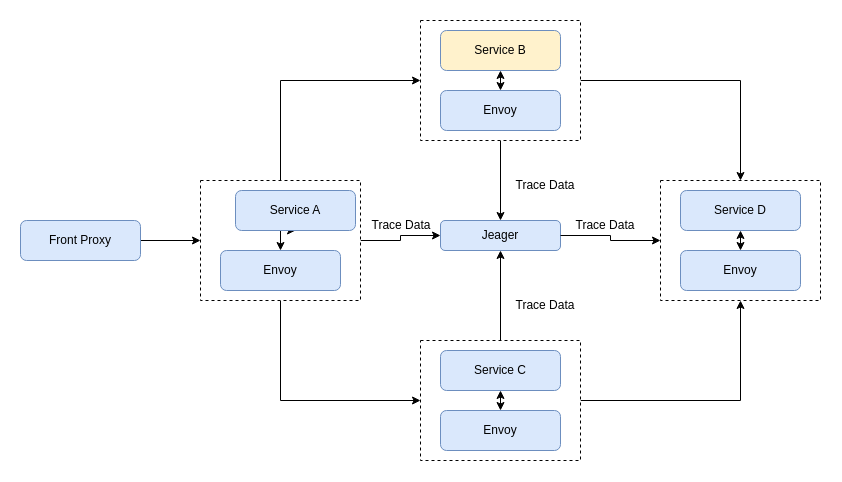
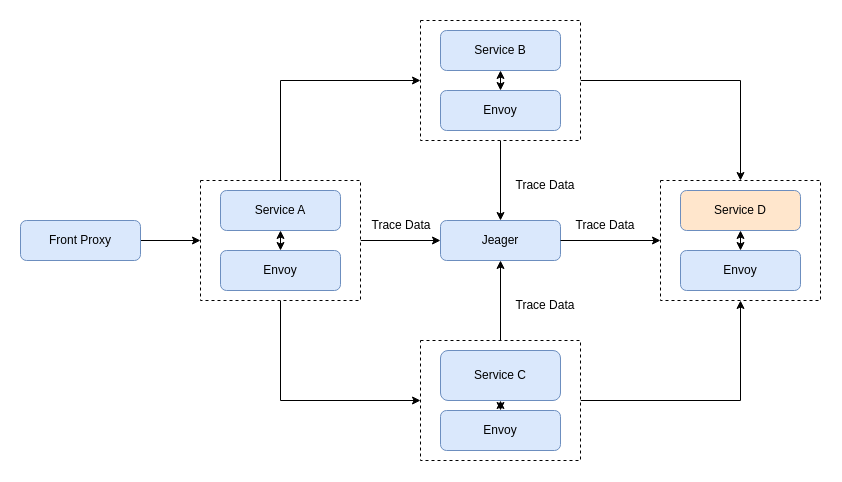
  <mxCell id="0" />
  <mxCell id="1" parent="0" />
  <mxCell id="2" style="edgeStyle=orthogonalEdgeStyle;rounded=0;orthogonalLoop=1;jettySize=auto;html=1;exitX=1;exitY=0.5;exitDx=0;exitDy=0;entryX=0;entryY=0.5;entryDx=0;entryDy=0;" edge="1" parent="1" source="3" target="7"><mxGeometry relative="1" as="geometry" /></mxCell>
  <mxCell id="3" value="Front Proxy" style="rounded=1;whiteSpace=wrap;html=1;fillColor=#dae8fc;strokeColor=#6c8ebf;" vertex="1" parent="1"><mxGeometry x="20" y="220" width="120" height="40" as="geometry" /></mxCell>
  <mxCell id="4" style="edgeStyle=orthogonalEdgeStyle;rounded=0;orthogonalLoop=1;jettySize=auto;html=1;exitX=0.5;exitY=0;exitDx=0;exitDy=0;entryX=0;entryY=0.5;entryDx=0;entryDy=0;startArrow=none;startFill=0;" edge="1" parent="1" source="7" target="13"><mxGeometry relative="1" as="geometry" /></mxCell>
  <mxCell id="5" style="edgeStyle=orthogonalEdgeStyle;rounded=0;orthogonalLoop=1;jettySize=auto;html=1;exitX=0.5;exitY=1;exitDx=0;exitDy=0;entryX=0;entryY=0.5;entryDx=0;entryDy=0;startArrow=none;startFill=0;" edge="1" parent="1" source="7" target="19"><mxGeometry relative="1" as="geometry" /></mxCell>
  <mxCell id="6" style="edgeStyle=orthogonalEdgeStyle;rounded=0;orthogonalLoop=1;jettySize=auto;html=1;exitX=1;exitY=0.5;exitDx=0;exitDy=0;entryX=0;entryY=0.5;entryDx=0;entryDy=0;startArrow=none;startFill=0;" edge="1" parent="1" source="7" target="23"><mxGeometry relative="1" as="geometry" /></mxCell>
  <mxCell id="7" value="" style="rounded=0;whiteSpace=wrap;html=1;dashed=1;" vertex="1" parent="1"><mxGeometry x="200" y="180" width="160" height="120" as="geometry" /></mxCell>
  <mxCell id="8" style="edgeStyle=orthogonalEdgeStyle;rounded=0;orthogonalLoop=1;jettySize=auto;html=1;exitX=0.5;exitY=1;exitDx=0;exitDy=0;entryX=0.5;entryY=0;entryDx=0;entryDy=0;startArrow=classic;startFill=1;" edge="1" parent="1" source="9" target="10"><mxGeometry relative="1" as="geometry" /></mxCell>
- <mxCell id="9" value="Service A" style="rounded=1;whiteSpace=wrap;html=1;fillColor=#dae8fc;strokeColor=#6c8ebf;" vertex="1" parent="1"><mxGeometry x="235" y="190" width="120" height="40" as="geometry" /></mxCell>
+ <mxCell id="9" value="Service A" style="rounded=1;whiteSpace=wrap;html=1;fillColor=#dae8fc;strokeColor=#6c8ebf;" vertex="1" parent="1"><mxGeometry x="220" y="190" width="120" height="40" as="geometry" /></mxCell>
  <mxCell id="10" value="Envoy" style="rounded=1;whiteSpace=wrap;html=1;fillColor=#dae8fc;strokeColor=#6c8ebf;" vertex="1" parent="1"><mxGeometry x="220" y="250" width="120" height="40" as="geometry" /></mxCell>
  <mxCell id="11" style="edgeStyle=orthogonalEdgeStyle;rounded=0;orthogonalLoop=1;jettySize=auto;html=1;exitX=0.5;exitY=1;exitDx=0;exitDy=0;entryX=0.5;entryY=0;entryDx=0;entryDy=0;startArrow=none;startFill=0;" edge="1" parent="1" source="13" target="23"><mxGeometry relative="1" as="geometry" /></mxCell>
  <mxCell id="12" style="edgeStyle=orthogonalEdgeStyle;rounded=0;orthogonalLoop=1;jettySize=auto;html=1;entryX=0.5;entryY=0;entryDx=0;entryDy=0;startArrow=none;startFill=0;endArrow=classic;endFill=1;" edge="1" parent="1" source="13" target="25"><mxGeometry relative="1" as="geometry" /></mxCell>
  <mxCell id="13" value="" style="rounded=0;whiteSpace=wrap;html=1;dashed=1;" vertex="1" parent="1"><mxGeometry x="420" y="20" width="160" height="120" as="geometry" /></mxCell>
  <mxCell id="14" style="edgeStyle=orthogonalEdgeStyle;rounded=0;orthogonalLoop=1;jettySize=auto;html=1;exitX=0.5;exitY=1;exitDx=0;exitDy=0;entryX=0.5;entryY=0;entryDx=0;entryDy=0;startArrow=classic;startFill=1;" edge="1" parent="1" source="15" target="16"><mxGeometry relative="1" as="geometry" /></mxCell>
- <mxCell id="15" value="Service B" style="rounded=1;whiteSpace=wrap;html=1;fillColor=#fff2cc;strokeColor=#6c8ebf;" vertex="1" parent="1"><mxGeometry x="440" y="30" width="120" height="40" as="geometry" /></mxCell>
+ <mxCell id="15" value="Service B" style="rounded=1;whiteSpace=wrap;html=1;fillColor=#dae8fc;strokeColor=#6c8ebf;" vertex="1" parent="1"><mxGeometry x="440" y="30" width="120" height="40" as="geometry" /></mxCell>
  <mxCell id="16" value="Envoy" style="rounded=1;whiteSpace=wrap;html=1;fillColor=#dae8fc;strokeColor=#6c8ebf;" vertex="1" parent="1"><mxGeometry x="440" y="90" width="120" height="40" as="geometry" /></mxCell>
  <mxCell id="17" style="edgeStyle=orthogonalEdgeStyle;rounded=0;orthogonalLoop=1;jettySize=auto;html=1;exitX=0.5;exitY=0;exitDx=0;exitDy=0;entryX=0.5;entryY=1;entryDx=0;entryDy=0;startArrow=none;startFill=0;" edge="1" parent="1" source="19" target="23"><mxGeometry relative="1" as="geometry" /></mxCell>
  <mxCell id="18" style="edgeStyle=orthogonalEdgeStyle;rounded=0;orthogonalLoop=1;jettySize=auto;html=1;exitX=1;exitY=0.5;exitDx=0;exitDy=0;entryX=0.5;entryY=1;entryDx=0;entryDy=0;startArrow=none;startFill=0;endArrow=classic;endFill=1;" edge="1" parent="1" source="19" target="25"><mxGeometry relative="1" as="geometry" /></mxCell>
  <mxCell id="19" value="" style="rounded=0;whiteSpace=wrap;html=1;dashed=1;" vertex="1" parent="1"><mxGeometry x="420" y="340" width="160" height="120" as="geometry" /></mxCell>
  <mxCell id="20" style="edgeStyle=orthogonalEdgeStyle;rounded=0;orthogonalLoop=1;jettySize=auto;html=1;exitX=0.5;exitY=1;exitDx=0;exitDy=0;entryX=0.5;entryY=0;entryDx=0;entryDy=0;startArrow=classic;startFill=1;" edge="1" parent="1" source="21" target="22"><mxGeometry relative="1" as="geometry" /></mxCell>
- <mxCell id="21" value="Service C" style="rounded=1;whiteSpace=wrap;html=1;fillColor=#dae8fc;strokeColor=#6c8ebf;" vertex="1" parent="1"><mxGeometry x="440" y="350" width="120" height="40" as="geometry" /></mxCell>
+ <mxCell id="21" value="Service C" style="rounded=1;whiteSpace=wrap;html=1;fillColor=#dae8fc;strokeColor=#6c8ebf;" vertex="1" parent="1"><mxGeometry x="440" y="350" width="120" height="50" as="geometry" /></mxCell>
  <mxCell id="22" value="Envoy" style="rounded=1;whiteSpace=wrap;html=1;fillColor=#dae8fc;strokeColor=#6c8ebf;" vertex="1" parent="1"><mxGeometry x="440" y="410" width="120" height="40" as="geometry" /></mxCell>
- <mxCell id="23" value="Jeager" style="rounded=1;whiteSpace=wrap;html=1;fillColor=#dae8fc;strokeColor=#6c8ebf;" vertex="1" parent="1"><mxGeometry x="440" y="220" width="120" height="30" as="geometry" /></mxCell>
+ <mxCell id="23" value="Jeager" style="rounded=1;whiteSpace=wrap;html=1;fillColor=#dae8fc;strokeColor=#6c8ebf;" vertex="1" parent="1"><mxGeometry x="440" y="220" width="120" height="40" as="geometry" /></mxCell>
  <mxCell id="24" style="edgeStyle=orthogonalEdgeStyle;rounded=0;orthogonalLoop=1;jettySize=auto;html=1;entryX=1;entryY=0.5;entryDx=0;entryDy=0;startArrow=classic;startFill=1;endArrow=none;endFill=0;" edge="1" parent="1" source="25" target="23"><mxGeometry relative="1" as="geometry" /></mxCell>
  <mxCell id="25" value="" style="rounded=0;whiteSpace=wrap;html=1;dashed=1;" vertex="1" parent="1"><mxGeometry x="660" y="180" width="160" height="120" as="geometry" /></mxCell>
  <mxCell id="26" style="edgeStyle=orthogonalEdgeStyle;rounded=0;orthogonalLoop=1;jettySize=auto;html=1;exitX=0.5;exitY=1;exitDx=0;exitDy=0;entryX=0.5;entryY=0;entryDx=0;entryDy=0;startArrow=classic;startFill=1;" edge="1" parent="1" source="27" target="28"><mxGeometry relative="1" as="geometry" /></mxCell>
- <mxCell id="27" value="Service D" style="rounded=1;whiteSpace=wrap;html=1;fillColor=#dae8fc;strokeColor=#6c8ebf;" vertex="1" parent="1"><mxGeometry x="680" y="190" width="120" height="40" as="geometry" /></mxCell>
+ <mxCell id="27" value="Service D" style="rounded=1;whiteSpace=wrap;html=1;fillColor=#ffe6cc;strokeColor=#6c8ebf;" vertex="1" parent="1"><mxGeometry x="680" y="190" width="120" height="40" as="geometry" /></mxCell>
  <mxCell id="28" value="Envoy" style="rounded=1;whiteSpace=wrap;html=1;fillColor=#dae8fc;strokeColor=#6c8ebf;" vertex="1" parent="1"><mxGeometry x="680" y="250" width="120" height="40" as="geometry" /></mxCell>
  <mxCell id="29" value="Trace Data" style="text;html=1;strokeColor=none;fillColor=none;align=center;verticalAlign=middle;whiteSpace=wrap;rounded=0;dashed=1;" vertex="1" parent="1"><mxGeometry x="510" y="170" width="70" height="30" as="geometry" /></mxCell>
  <mxCell id="30" value="Trace Data" style="text;html=1;strokeColor=none;fillColor=none;align=center;verticalAlign=middle;whiteSpace=wrap;rounded=0;dashed=1;" vertex="1" parent="1"><mxGeometry x="510" y="290" width="70" height="30" as="geometry" /></mxCell>
  <mxCell id="31" value="Trace Data" style="text;html=1;strokeColor=none;fillColor=none;align=center;verticalAlign=middle;whiteSpace=wrap;rounded=0;dashed=1;" vertex="1" parent="1"><mxGeometry x="370" y="210" width="62" height="30" as="geometry" /></mxCell>
  <mxCell id="32" value="Trace Data" style="text;html=1;strokeColor=none;fillColor=none;align=center;verticalAlign=middle;whiteSpace=wrap;rounded=0;dashed=1;" vertex="1" parent="1"><mxGeometry x="570" y="210" width="70" height="30" as="geometry" /></mxCell>
